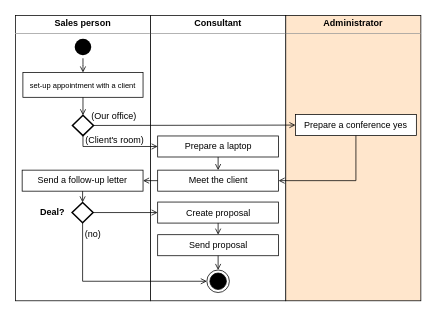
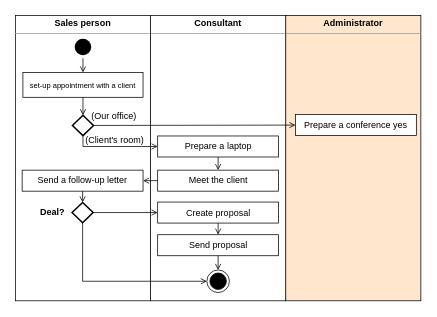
  <mxCell id="0" />
  <mxCell id="1" parent="0" />
  <mxCell id="2" value="&lt;p style=&quot;margin:0px;margin-top:4px;text-align:center;&quot;&gt;&lt;b&gt;Administrator&lt;/b&gt;&lt;/p&gt;&lt;hr size=&quot;1&quot;&gt;&lt;div style=&quot;height:2px;&quot;&gt;&lt;/div&gt;" style="verticalAlign=top;align=left;overflow=fill;fontSize=12;fontFamily=Helvetica;html=1;whiteSpace=wrap;fillColor=#ffe6cc;" vertex="1" parent="1"><mxGeometry x="380" y="20" width="180" height="380" as="geometry" /></mxCell>
  <mxCell id="3" value="&lt;p style=&quot;margin:0px;margin-top:4px;text-align:center;&quot;&gt;&lt;b&gt;Consultant&lt;/b&gt;&lt;/p&gt;&lt;hr size=&quot;1&quot;&gt;&lt;div style=&quot;height:2px;&quot;&gt;&lt;/div&gt;" style="verticalAlign=top;align=left;overflow=fill;fontSize=12;fontFamily=Helvetica;html=1;whiteSpace=wrap;" vertex="1" parent="1"><mxGeometry x="200" y="20" width="180" height="380" as="geometry" /></mxCell>
  <mxCell id="4" value="&lt;p style=&quot;margin:0px;margin-top:4px;text-align:center;&quot;&gt;&lt;b&gt;Sales person&lt;/b&gt;&lt;/p&gt;&lt;hr size=&quot;1&quot;&gt;&lt;div style=&quot;height:2px;&quot;&gt;&lt;/div&gt;" style="verticalAlign=top;align=left;overflow=fill;fontSize=12;fontFamily=Helvetica;html=1;whiteSpace=wrap;" vertex="1" parent="1"><mxGeometry x="20" y="20" width="180" height="380" as="geometry" /></mxCell>
  <mxCell id="5" value="&lt;font style=&quot;font-size: 10px;&quot;&gt;set-up appointment with a client&lt;/font&gt;" style="html=1;whiteSpace=wrap;" vertex="1" parent="1"><mxGeometry x="30" y="96" width="160" height="33" as="geometry" /></mxCell>
  <mxCell id="6" value="" style="ellipse;html=1;shape=startState;fillColor=#000000;strokeColor=none;" vertex="1" parent="1"><mxGeometry x="95" y="47" width="30" height="30" as="geometry" /></mxCell>
  <mxCell id="7" value="" style="edgeStyle=orthogonalEdgeStyle;html=1;verticalAlign=bottom;endArrow=open;endSize=6;strokeColor=#000000;entryX=0.5;entryY=0;entryDx=0;entryDy=0;" edge="1" source="6" parent="1" target="5"><mxGeometry relative="1" as="geometry"><mxPoint x="110" y="137" as="targetPoint" /></mxGeometry></mxCell>
  <mxCell id="8" value="" style="strokeWidth=2;html=1;shape=mxgraph.flowchart.decision;whiteSpace=wrap;" vertex="1" parent="1"><mxGeometry x="96" y="153" width="28" height="27" as="geometry" /></mxCell>
  <mxCell id="9" value="" style="endArrow=open;endFill=1;endSize=6;html=1;exitX=0.5;exitY=1;exitDx=0;exitDy=0;entryX=0.5;entryY=0;entryDx=0;entryDy=0;entryPerimeter=0;" edge="1" parent="1" source="5" target="8"><mxGeometry width="160" relative="1" as="geometry"><mxPoint x="253" y="165" as="sourcePoint" /><mxPoint x="413" y="165" as="targetPoint" /></mxGeometry></mxCell>
  <mxCell id="10" value="Prepare a conference yes" style="html=1;whiteSpace=wrap;" vertex="1" parent="1"><mxGeometry x="393" y="152" width="161" height="28" as="geometry" /></mxCell>
  <mxCell id="11" value="" style="endArrow=open;endFill=1;endSize=6;html=1;exitX=1;exitY=0.5;exitDx=0;exitDy=0;entryX=0;entryY=0.5;entryDx=0;entryDy=0;exitPerimeter=0;" edge="1" parent="1" source="8" target="10"><mxGeometry width="160" relative="1" as="geometry"><mxPoint x="120" y="139" as="sourcePoint" /><mxPoint x="120" y="163" as="targetPoint" /></mxGeometry></mxCell>
  <mxCell id="12" value="Prepare a laptop" style="html=1;whiteSpace=wrap;" vertex="1" parent="1"><mxGeometry x="209.5" y="180.5" width="161" height="28" as="geometry" /></mxCell>
  <mxCell id="13" value="" style="endArrow=open;endFill=1;endSize=6;html=1;exitX=0.5;exitY=1;exitDx=0;exitDy=0;entryX=0;entryY=0.5;entryDx=0;entryDy=0;exitPerimeter=0;rounded=0;edgeStyle=orthogonalEdgeStyle;" edge="1" parent="1" source="8" target="12"><mxGeometry width="160" relative="1" as="geometry"><mxPoint x="134" y="177" as="sourcePoint" /><mxPoint x="403" y="176" as="targetPoint" /></mxGeometry></mxCell>
  <mxCell id="14" value="Meet the client" style="html=1;whiteSpace=wrap;" vertex="1" parent="1"><mxGeometry x="209.5" y="226" width="161" height="28" as="geometry" /></mxCell>
- <mxCell id="15" value="" style="endArrow=open;endFill=1;endSize=6;html=1;exitX=0.5;exitY=1;exitDx=0;exitDy=0;entryX=1;entryY=0.5;entryDx=0;entryDy=0;edgeStyle=orthogonalEdgeStyle;rounded=0;" edge="1" parent="1" source="10" target="14"><mxGeometry width="160" relative="1" as="geometry"><mxPoint x="130" y="149" as="sourcePoint" /><mxPoint x="130" y="173" as="targetPoint" /></mxGeometry></mxCell>
  <mxCell id="16" value="Send a follow-up letter" style="html=1;whiteSpace=wrap;" vertex="1" parent="1"><mxGeometry x="29" y="226" width="161" height="28" as="geometry" /></mxCell>
  <mxCell id="17" value="" style="endArrow=open;endFill=1;endSize=6;html=1;exitX=0;exitY=0.5;exitDx=0;exitDy=0;entryX=1;entryY=0.5;entryDx=0;entryDy=0;" edge="1" parent="1" source="14" target="16"><mxGeometry width="160" relative="1" as="geometry"><mxPoint x="300" y="218" as="sourcePoint" /><mxPoint x="300" y="237" as="targetPoint" /></mxGeometry></mxCell>
  <mxCell id="18" value="" style="strokeWidth=2;html=1;shape=mxgraph.flowchart.decision;whiteSpace=wrap;" vertex="1" parent="1"><mxGeometry x="95.5" y="269" width="28" height="27" as="geometry" /></mxCell>
  <mxCell id="19" value="" style="endArrow=open;endFill=1;endSize=6;html=1;exitX=0.5;exitY=1;exitDx=0;exitDy=0;entryX=0.5;entryY=0;entryDx=0;entryDy=0;entryPerimeter=0;" edge="1" parent="1" source="16" target="18"><mxGeometry width="160" relative="1" as="geometry"><mxPoint x="120" y="139" as="sourcePoint" /><mxPoint x="120" y="163" as="targetPoint" /></mxGeometry></mxCell>
  <mxCell id="20" value="Create proposal" style="html=1;whiteSpace=wrap;" vertex="1" parent="1"><mxGeometry x="209.5" y="268.5" width="161" height="28" as="geometry" /></mxCell>
  <mxCell id="21" value="Send proposal" style="html=1;whiteSpace=wrap;" vertex="1" parent="1"><mxGeometry x="209.5" y="312" width="161" height="28" as="geometry" /></mxCell>
  <mxCell id="22" value="" style="ellipse;html=1;shape=endState;fillColor=#000000;strokeColor=#000000;" vertex="1" parent="1"><mxGeometry x="275" y="359" width="30" height="30" as="geometry" /></mxCell>
  <mxCell id="23" value="" style="endArrow=open;endFill=1;endSize=6;html=1;exitX=0.5;exitY=1;exitDx=0;exitDy=0;entryX=0.5;entryY=0;entryDx=0;entryDy=0;" edge="1" parent="1" source="20" target="21"><mxGeometry width="160" relative="1" as="geometry"><mxPoint x="300" y="218" as="sourcePoint" /><mxPoint x="300" y="237" as="targetPoint" /></mxGeometry></mxCell>
  <mxCell id="24" value="" style="endArrow=open;endFill=1;endSize=6;html=1;exitX=0.5;exitY=1;exitDx=0;exitDy=0;entryX=0.5;entryY=0;entryDx=0;entryDy=0;" edge="1" parent="1" source="21" target="22"><mxGeometry width="160" relative="1" as="geometry"><mxPoint x="310" y="228" as="sourcePoint" /><mxPoint x="310" y="247" as="targetPoint" /></mxGeometry></mxCell>
  <mxCell id="25" value="" style="endArrow=open;endFill=1;endSize=6;html=1;exitX=1;exitY=0.5;exitDx=0;exitDy=0;exitPerimeter=0;entryX=0;entryY=0.5;entryDx=0;entryDy=0;" edge="1" parent="1" source="18" target="20"><mxGeometry width="160" relative="1" as="geometry"><mxPoint x="320" y="238" as="sourcePoint" /><mxPoint x="320" y="257" as="targetPoint" /></mxGeometry></mxCell>
  <mxCell id="26" value="" style="endArrow=open;endFill=1;endSize=6;html=1;exitX=0.5;exitY=1;exitDx=0;exitDy=0;exitPerimeter=0;entryX=0;entryY=0.5;entryDx=0;entryDy=0;edgeStyle=orthogonalEdgeStyle;rounded=0;" edge="1" parent="1" source="18" target="22"><mxGeometry width="160" relative="1" as="geometry"><mxPoint x="330" y="248" as="sourcePoint" /><mxPoint x="330" y="267" as="targetPoint" /></mxGeometry></mxCell>
  <mxCell id="27" value="(Our office)" style="text;html=1;align=center;verticalAlign=middle;resizable=0;points=[];autosize=1;strokeColor=none;fillColor=none;" vertex="1" parent="1"><mxGeometry x="112" y="142" width="78" height="26" as="geometry" /></mxCell>
  <mxCell id="28" value="(Client's room)" style="text;html=1;align=center;verticalAlign=middle;resizable=0;points=[];autosize=1;strokeColor=none;fillColor=none;" vertex="1" parent="1"><mxGeometry x="103" y="173" width="97" height="26" as="geometry" /></mxCell>
  <mxCell id="29" value="&lt;b&gt;Deal?&lt;/b&gt;" style="text;html=1;align=center;verticalAlign=middle;resizable=0;points=[];autosize=1;strokeColor=none;fillColor=none;" vertex="1" parent="1"><mxGeometry x="43" y="269" width="51" height="26" as="geometry" /></mxCell>
- <mxCell id="30" value="(no)" style="text;html=1;align=center;verticalAlign=middle;resizable=0;points=[];autosize=1;strokeColor=none;fillColor=none;" vertex="1" parent="1"><mxGeometry x="103" y="299" width="39" height="26" as="geometry" /></mxCell>
  <mxCell id="31" value="" style="endArrow=open;endFill=1;endSize=6;html=1;exitX=0.5;exitY=1;exitDx=0;exitDy=0;entryX=0.5;entryY=0;entryDx=0;entryDy=0;" edge="1" parent="1" source="12" target="14"><mxGeometry width="160" relative="1" as="geometry"><mxPoint x="300" y="307" as="sourcePoint" /><mxPoint x="300" y="322" as="targetPoint" /></mxGeometry></mxCell>
